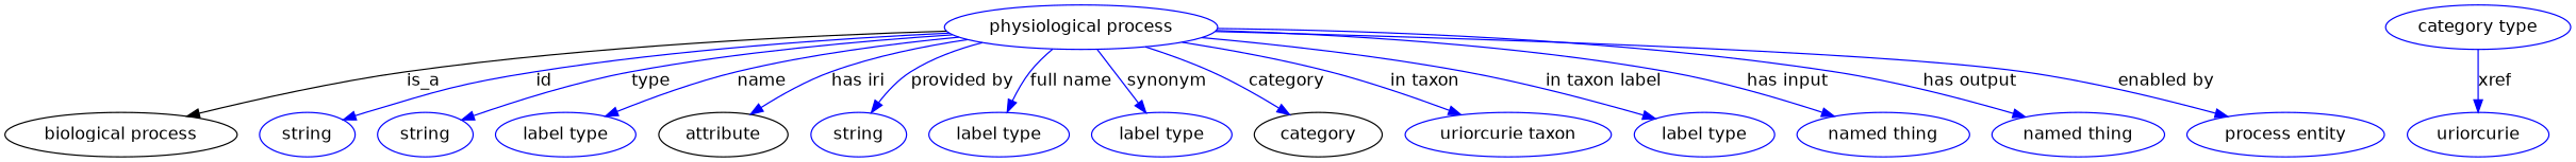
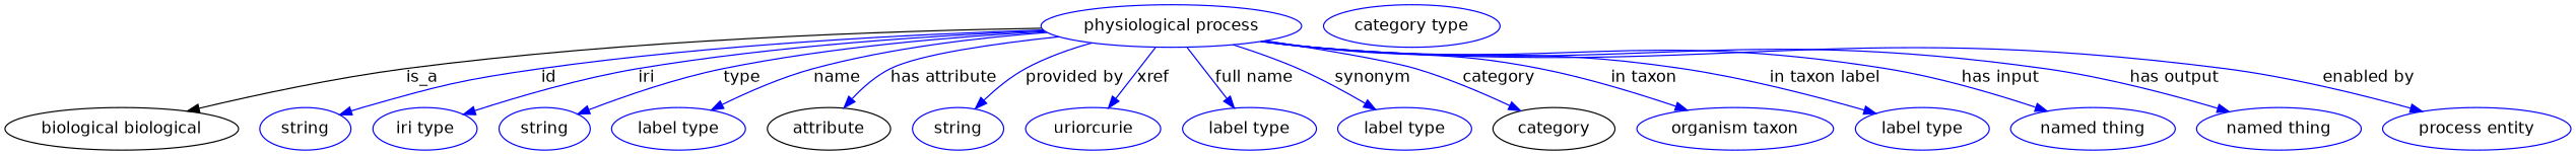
  digraph {
    fontname="DejaVu Sans"
    node [color=blue fontname="DejaVu Sans"]
    edge [fontname="DejaVu Sans" color=blue style=solid]
    n1 [height=0.5 label="physiological process" width=3.0511]
-   "biological process" [height=0.5 width=2.5998 color=""]
+   "biological process" [height=0.5 width=2.5998 label="biological biological" color=""]
    n3 [height=0.5 label=string width=1.0652]
+   n4 [height=0.5 label="iri type" width=1.2277]
    n5 [height=0.5 label=string width=1.0652]
    n6 [height=0.5 label="label type" width=1.5707]
    n7 [color=black height=0.5 label=attribute width=1.4443]
    n8 [height=0.5 label=string width=1.0652]
    n9 [height=0.5 label=uriorcurie width=1.5887]
    n10 [height=0.5 label="label type" width=1.5707]
    n11 [height=0.5 label="label type" width=1.5707]
    category [height=0.5 width=1.4263 color=""]
-   n13 [height=0.5 label="uriorcurie taxon" width=2.3109]
+   n13 [height=0.5 label="organism taxon" width=2.3109]
    n14 [height=0.5 label="label type" width=1.5707]
    n15 [height=0.5 label="named thing" width=1.9318]
    n16 [height=0.5 label="named thing" width=1.9318]
    n17 [height=0.5 label="process entity" width=2.2026]
    n18 [height=0.5 label="category type" width=2.0762]
    n1 -> "biological process" [label=is_a color="" style=""]
    n1 -> n3 [label=id]
+   n1 -> n4 [label=iri]
    n1 -> n5 [label=type]
    n1 -> n6 [label=name]
-   n1 -> n7 [label="has iri"]
+   n1 -> n7 [label="has attribute"]
    n1 -> n8 [label="provided by"]
-   n18 -> n9 [label=xref]
+   n1 -> n9 [label=xref]
    n1 -> n10 [label="full name"]
    n1 -> n11 [label=synonym]
    n1 -> category [label=category]
    n1 -> n13 [label="in taxon"]
    n1 -> n14 [label="in taxon label"]
    n1 -> n15 [label="has input"]
    n1 -> n16 [label="has output"]
    n1 -> n17 [label="enabled by"]
  }
